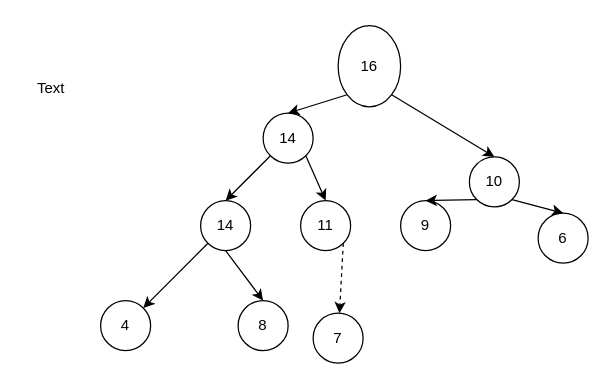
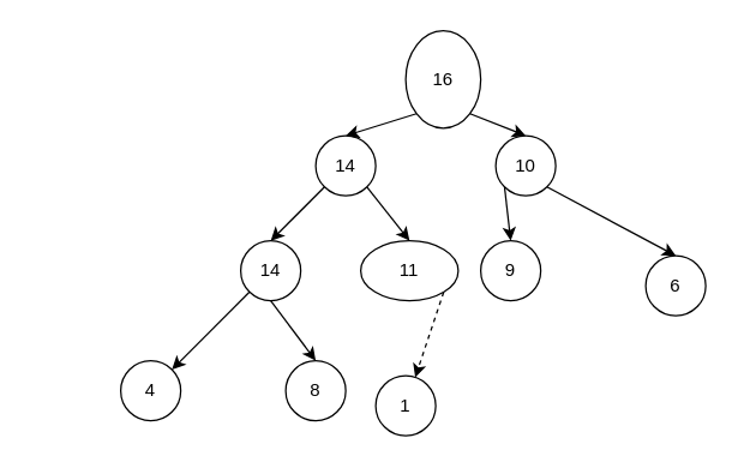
  <mxCell id="0" />
  <mxCell id="1" parent="0" />
  <mxCell id="2" value="4" style="ellipse;whiteSpace=wrap;html=1;aspect=fixed;" parent="1" vertex="1"><mxGeometry x="80" y="240" width="40" height="40" as="geometry" /></mxCell>
- <mxCell id="3" value="7" style="ellipse;whiteSpace=wrap;html=1;aspect=fixed;" vertex="1" parent="1"><mxGeometry x="250" y="250" width="40" height="40" as="geometry" /></mxCell>
+ <mxCell id="3" value="1" style="ellipse;whiteSpace=wrap;html=1;aspect=fixed;" vertex="1" parent="1"><mxGeometry x="250" y="250" width="40" height="40" as="geometry" /></mxCell>
  <mxCell id="4" value="8" style="ellipse;whiteSpace=wrap;html=1;aspect=fixed;" vertex="1" parent="1"><mxGeometry x="190" y="240" width="40" height="40" as="geometry" /></mxCell>
  <mxCell id="5" value="6" style="ellipse;whiteSpace=wrap;html=1;aspect=fixed;" vertex="1" parent="1"><mxGeometry x="430" y="170" width="40" height="40" as="geometry" /></mxCell>
  <mxCell id="6" style="edgeStyle=none;html=1;exitX=1;exitY=1;exitDx=0;exitDy=0;dashed=1;" edge="1" parent="1" source="7" target="3"><mxGeometry relative="1" as="geometry" /></mxCell>
- <mxCell id="7" value="11" style="ellipse;whiteSpace=wrap;html=1;aspect=fixed;" vertex="1" parent="1"><mxGeometry x="240" y="160" width="40" height="40" as="geometry" /></mxCell>
+ <mxCell id="7" value="11" style="ellipse;whiteSpace=wrap;html=1;aspect=fixed;" vertex="1" parent="1"><mxGeometry x="240" y="160" width="65" height="40" as="geometry" /></mxCell>
  <mxCell id="8" style="edgeStyle=none;html=1;exitX=0;exitY=1;exitDx=0;exitDy=0;entryX=1;entryY=0;entryDx=0;entryDy=0;" edge="1" parent="1" source="10" target="2"><mxGeometry relative="1" as="geometry" /></mxCell>
  <mxCell id="9" style="edgeStyle=none;html=1;exitX=0.5;exitY=1;exitDx=0;exitDy=0;entryX=0.5;entryY=0;entryDx=0;entryDy=0;" edge="1" parent="1" source="10" target="4"><mxGeometry relative="1" as="geometry" /></mxCell>
  <mxCell id="10" value="14" style="ellipse;whiteSpace=wrap;html=1;aspect=fixed;" vertex="1" parent="1"><mxGeometry x="160" y="160" width="40" height="40" as="geometry" /></mxCell>
  <mxCell id="11" value="9" style="ellipse;whiteSpace=wrap;html=1;aspect=fixed;" vertex="1" parent="1"><mxGeometry x="320" y="160" width="40" height="40" as="geometry" /></mxCell>
  <mxCell id="12" style="edgeStyle=none;html=1;exitX=0;exitY=1;exitDx=0;exitDy=0;entryX=0.5;entryY=0;entryDx=0;entryDy=0;" edge="1" parent="1" source="14" target="11"><mxGeometry relative="1" as="geometry" /></mxCell>
  <mxCell id="13" style="edgeStyle=none;html=1;exitX=1;exitY=1;exitDx=0;exitDy=0;entryX=0.5;entryY=0;entryDx=0;entryDy=0;" edge="1" parent="1" source="14" target="5"><mxGeometry relative="1" as="geometry" /></mxCell>
- <mxCell id="14" value="10" style="ellipse;whiteSpace=wrap;html=1;aspect=fixed;" vertex="1" parent="1"><mxGeometry x="375" y="125" width="40" height="40" as="geometry" /></mxCell>
+ <mxCell id="14" value="10" style="ellipse;whiteSpace=wrap;html=1;aspect=fixed;" vertex="1" parent="1"><mxGeometry x="330" y="90" width="40" height="40" as="geometry" /></mxCell>
  <mxCell id="15" style="edgeStyle=none;html=1;exitX=0;exitY=1;exitDx=0;exitDy=0;entryX=0.5;entryY=0;entryDx=0;entryDy=0;" edge="1" parent="1" source="17" target="10"><mxGeometry relative="1" as="geometry" /></mxCell>
  <mxCell id="16" style="edgeStyle=none;html=1;exitX=1;exitY=1;exitDx=0;exitDy=0;entryX=0.5;entryY=0;entryDx=0;entryDy=0;" edge="1" parent="1" source="17" target="7"><mxGeometry relative="1" as="geometry" /></mxCell>
  <mxCell id="17" value="14" style="ellipse;whiteSpace=wrap;html=1;aspect=fixed;" vertex="1" parent="1"><mxGeometry x="210" y="90" width="40" height="40" as="geometry" /></mxCell>
  <mxCell id="18" style="edgeStyle=none;html=1;exitX=0;exitY=1;exitDx=0;exitDy=0;entryX=0.5;entryY=0;entryDx=0;entryDy=0;" edge="1" parent="1" source="20" target="17"><mxGeometry relative="1" as="geometry" /></mxCell>
  <mxCell id="19" style="edgeStyle=none;html=1;exitX=1;exitY=1;exitDx=0;exitDy=0;entryX=0.5;entryY=0;entryDx=0;entryDy=0;" edge="1" parent="1" source="20" target="14"><mxGeometry relative="1" as="geometry" /></mxCell>
  <mxCell id="20" value="16" style="ellipse;whiteSpace=wrap;html=1;aspect=fixed;" vertex="1" parent="1"><mxGeometry x="270" y="20" width="50" height="65" as="geometry" /></mxCell>
- <mxCell id="21" value="Text" style="text;html=1;align=center;verticalAlign=middle;resizable=0;points=[];autosize=1;strokeColor=none;fillColor=none;" vertex="1" parent="1"><mxGeometry x="20" y="60" width="40" height="20" as="geometry" /></mxCell>
